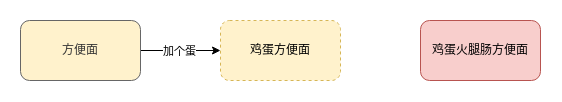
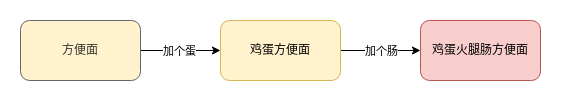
  <mxCell id="0" />
  <mxCell id="1" parent="0" />
  <mxCell id="2" value="" style="edgeStyle=orthogonalEdgeStyle;rounded=0;orthogonalLoop=1;jettySize=auto;html=1;" edge="1" parent="1" source="4" target="7"><mxGeometry relative="1" as="geometry" /></mxCell>
  <mxCell id="3" value="加个蛋" style="edgeLabel;html=1;align=center;verticalAlign=middle;resizable=0;points=[];" vertex="1" connectable="0" parent="2"><mxGeometry x="-0.05" y="2" relative="1" as="geometry"><mxPoint y="2" as="offset" /></mxGeometry></mxCell>
  <mxCell id="4" value="方便面" style="rounded=1;whiteSpace=wrap;html=1;fillColor=#fff2cc;strokeColor=#666666;fontColor=#333333;" vertex="1" parent="1"><mxGeometry x="20" y="20" width="120" height="60" as="geometry" /></mxCell>
- <mxCell id="7" value="鸡蛋方便面" style="rounded=1;whiteSpace=wrap;html=1;fillColor=#fff2cc;strokeColor=#d6b656;dashed=1;" vertex="1" parent="1"><mxGeometry x="220" y="20" width="120" height="60" as="geometry" /></mxCell>
+ <mxCell id="5" value="" style="edgeStyle=orthogonalEdgeStyle;rounded=0;orthogonalLoop=1;jettySize=auto;html=1;" edge="1" parent="1" source="7" target="8"><mxGeometry relative="1" as="geometry" /></mxCell>
+ <mxCell id="6" value="加个肠" style="edgeLabel;html=1;align=center;verticalAlign=middle;resizable=0;points=[];" vertex="1" connectable="0" parent="5"><mxGeometry x="0.125" relative="1" as="geometry"><mxPoint x="-5" as="offset" /></mxGeometry></mxCell>
+ <mxCell id="7" value="鸡蛋方便面" style="rounded=1;whiteSpace=wrap;html=1;fillColor=#fff2cc;strokeColor=#d6b656;" vertex="1" parent="1"><mxGeometry x="220" y="20" width="120" height="60" as="geometry" /></mxCell>
  <mxCell id="8" value="鸡蛋火腿肠方便面" style="rounded=1;whiteSpace=wrap;html=1;fillColor=#f8cecc;strokeColor=#b85450;" vertex="1" parent="1"><mxGeometry x="420" y="20" width="120" height="60" as="geometry" /></mxCell>
